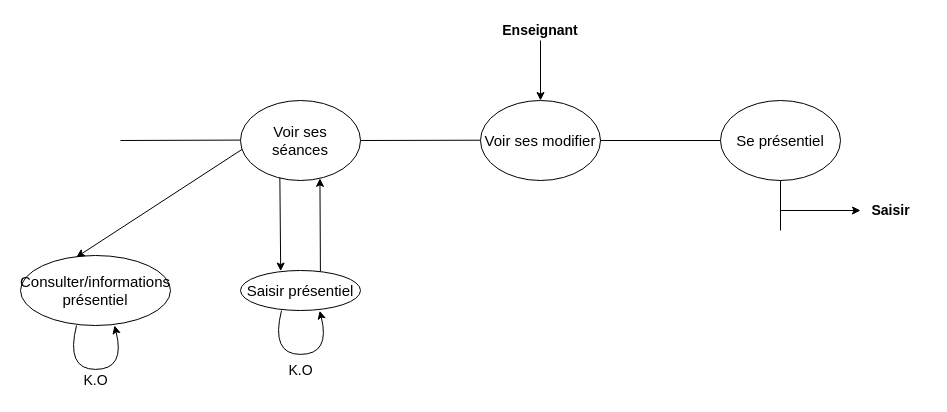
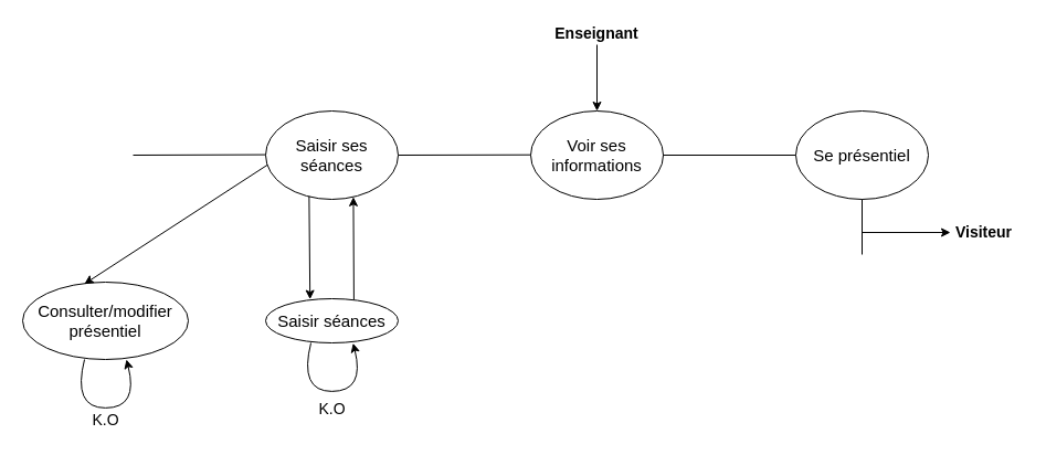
  <mxCell id="0" />
  <mxCell id="1" parent="0" />
  <mxCell id="2" value="" style="endArrow=none;html=1;exitX=1;exitY=0.5;exitDx=0;exitDy=0;" edge="1" parent="1"><mxGeometry width="50" height="50" relative="1" as="geometry"><mxPoint x="600" y="140" as="sourcePoint" /><mxPoint x="720" y="140" as="targetPoint" /></mxGeometry></mxCell>
- <mxCell id="3" value="&lt;font style=&quot;font-size: 15px&quot;&gt;Voir ses modifier&lt;/font&gt;" style="ellipse;whiteSpace=wrap;html=1;" vertex="1" parent="1"><mxGeometry x="480" y="100" width="120" height="80" as="geometry" /></mxCell>
+ <mxCell id="3" value="&lt;font style=&quot;font-size: 15px&quot;&gt;Voir ses informations&lt;/font&gt;" style="ellipse;whiteSpace=wrap;html=1;" vertex="1" parent="1"><mxGeometry x="480" y="100" width="120" height="80" as="geometry" /></mxCell>
  <mxCell id="4" value="" style="endArrow=classic;html=1;entryX=0.5;entryY=0;entryDx=0;entryDy=0;" edge="1" parent="1" target="3"><mxGeometry width="50" height="50" relative="1" as="geometry"><mxPoint x="540" y="40" as="sourcePoint" /><mxPoint x="570" y="0" as="targetPoint" /></mxGeometry></mxCell>
  <mxCell id="5" value="&lt;b&gt;&lt;font style=&quot;font-size: 14px&quot;&gt;Enseignant&lt;/font&gt;&lt;/b&gt;" style="text;html=1;strokeColor=none;fillColor=none;align=center;verticalAlign=middle;whiteSpace=wrap;rounded=0;" vertex="1" parent="1"><mxGeometry x="520" y="20" width="40" height="20" as="geometry" /></mxCell>
  <mxCell id="6" value="" style="endArrow=none;html=1;exitX=1;exitY=0.5;exitDx=0;exitDy=0;" edge="1" parent="1" source="3"><mxGeometry width="50" height="50" relative="1" as="geometry"><mxPoint x="630" y="180" as="sourcePoint" /><mxPoint x="720" y="140" as="targetPoint" /></mxGeometry></mxCell>
  <mxCell id="7" value="" style="endArrow=classic;html=1;" edge="1" parent="1"><mxGeometry width="50" height="50" relative="1" as="geometry"><mxPoint x="780" y="210" as="sourcePoint" /><mxPoint x="860" y="210" as="targetPoint" /></mxGeometry></mxCell>
  <mxCell id="8" value="&lt;font style=&quot;font-size: 15px&quot;&gt;Se présentiel&lt;/font&gt;" style="ellipse;whiteSpace=wrap;html=1;" vertex="1" parent="1"><mxGeometry x="720" y="100" width="120" height="80" as="geometry" /></mxCell>
  <mxCell id="9" value="" style="endArrow=none;html=1;entryX=0.5;entryY=1;entryDx=0;entryDy=0;" edge="1" parent="1" target="8"><mxGeometry width="50" height="50" relative="1" as="geometry"><mxPoint x="780" y="230" as="sourcePoint" /><mxPoint x="780" y="250" as="targetPoint" /></mxGeometry></mxCell>
- <mxCell id="10" value="&lt;b&gt;&lt;font style=&quot;font-size: 14px&quot;&gt;Saisir&lt;/font&gt;&lt;/b&gt;" style="text;html=1;align=center;verticalAlign=middle;resizable=0;points=[];autosize=1;" vertex="1" parent="1"><mxGeometry x="855" y="200" width="70" height="20" as="geometry" /></mxCell>
+ <mxCell id="10" value="&lt;b&gt;&lt;font style=&quot;font-size: 14px&quot;&gt;Visiteur&lt;/font&gt;&lt;/b&gt;" style="text;html=1;align=center;verticalAlign=middle;resizable=0;points=[];autosize=1;" vertex="1" parent="1"><mxGeometry x="855" y="200" width="70" height="20" as="geometry" /></mxCell>
  <mxCell id="11" value="" style="endArrow=none;html=1;" edge="1" parent="1" source="12"><mxGeometry width="50" height="50" relative="1" as="geometry"><mxPoint x="30" y="140" as="sourcePoint" /><mxPoint x="480" y="139.71" as="targetPoint" /></mxGeometry></mxCell>
- <mxCell id="12" value="&lt;font style=&quot;font-size: 15px&quot;&gt;Voir ses&lt;br&gt;séances&lt;br&gt;&lt;/font&gt;" style="ellipse;whiteSpace=wrap;html=1;" vertex="1" parent="1"><mxGeometry x="240" y="100" width="120" height="80" as="geometry" /></mxCell>
- <mxCell id="13" value="&lt;font style=&quot;font-size: 15px&quot;&gt;Saisir présentiel&lt;/font&gt;" style="ellipse;whiteSpace=wrap;html=1;" vertex="1" parent="1"><mxGeometry x="240" y="270" width="120" height="40" as="geometry" /></mxCell>
+ <mxCell id="12" value="&lt;font style=&quot;font-size: 15px&quot;&gt;Saisir ses&lt;br&gt;séances&lt;br&gt;&lt;/font&gt;" style="ellipse;whiteSpace=wrap;html=1;" vertex="1" parent="1"><mxGeometry x="240" y="100" width="120" height="80" as="geometry" /></mxCell>
+ <mxCell id="13" value="&lt;font style=&quot;font-size: 15px&quot;&gt;Saisir séances&lt;/font&gt;" style="ellipse;whiteSpace=wrap;html=1;" vertex="1" parent="1"><mxGeometry x="240" y="270" width="120" height="40" as="geometry" /></mxCell>
  <mxCell id="14" value="&lt;font style=&quot;font-size: 14px&quot;&gt;K.O&lt;/font&gt;" style="text;html=1;align=center;verticalAlign=middle;resizable=0;points=[];autosize=1;" vertex="1" parent="1"><mxGeometry x="280" y="360" width="40" height="20" as="geometry" /></mxCell>
- <mxCell id="15" value="&lt;font style=&quot;font-size: 15px&quot;&gt;Consulter/informations&lt;br&gt;présentiel&lt;br&gt;&lt;/font&gt;" style="ellipse;whiteSpace=wrap;html=1;" vertex="1" parent="1"><mxGeometry x="20" y="255" width="150" height="70" as="geometry" /></mxCell>
+ <mxCell id="15" value="&lt;font style=&quot;font-size: 15px&quot;&gt;Consulter/modifier&lt;br&gt;présentiel&lt;br&gt;&lt;/font&gt;" style="ellipse;whiteSpace=wrap;html=1;" vertex="1" parent="1"><mxGeometry x="20" y="255" width="150" height="70" as="geometry" /></mxCell>
  <mxCell id="16" value="&lt;font style=&quot;font-size: 14px&quot;&gt;K.O&lt;/font&gt;" style="text;html=1;align=center;verticalAlign=middle;resizable=0;points=[];autosize=1;" vertex="1" parent="1"><mxGeometry x="75" y="370" width="40" height="20" as="geometry" /></mxCell>
  <mxCell id="17" value="" style="curved=1;endArrow=classic;html=1;" edge="1" parent="1"><mxGeometry width="50" height="50" relative="1" as="geometry"><mxPoint x="76" y="325" as="sourcePoint" /><mxPoint x="114" y="325" as="targetPoint" /><Array as="points"><mxPoint x="65" y="368.88" /><mxPoint x="125" y="368.88" /></Array></mxGeometry></mxCell>
  <mxCell id="18" value="" style="endArrow=none;html=1;" edge="1" parent="1"><mxGeometry width="50" height="50" relative="1" as="geometry"><mxPoint x="120" y="140" as="sourcePoint" /><mxPoint x="240" y="139.58" as="targetPoint" /></mxGeometry></mxCell>
  <mxCell id="19" value="" style="curved=1;endArrow=classic;html=1;entryX=0.66;entryY=0.981;entryDx=0;entryDy=0;entryPerimeter=0;" edge="1" parent="1"><mxGeometry width="50" height="50" relative="1" as="geometry"><mxPoint x="281" y="310" as="sourcePoint" /><mxPoint x="319.2" y="310.24" as="targetPoint" /><Array as="points"><mxPoint x="270" y="353.88" /><mxPoint x="330" y="353.88" /></Array></mxGeometry></mxCell>
  <mxCell id="20" value="" style="endArrow=classic;html=1;entryX=0.662;entryY=0.973;entryDx=0;entryDy=0;entryPerimeter=0;exitX=0.666;exitY=0.022;exitDx=0;exitDy=0;exitPerimeter=0;" edge="1" parent="1" source="13" target="12"><mxGeometry width="50" height="50" relative="1" as="geometry"><mxPoint x="320" y="270" as="sourcePoint" /><mxPoint x="320" y="190" as="targetPoint" /></mxGeometry></mxCell>
  <mxCell id="21" value="" style="endArrow=classic;html=1;entryX=0.335;entryY=0.014;entryDx=0;entryDy=0;entryPerimeter=0;exitX=0.328;exitY=0.965;exitDx=0;exitDy=0;exitPerimeter=0;" edge="1" parent="1" source="12" target="13"><mxGeometry width="50" height="50" relative="1" as="geometry"><mxPoint x="250.48" y="273.04" as="sourcePoint" /><mxPoint x="250" y="180" as="targetPoint" /></mxGeometry></mxCell>
  <mxCell id="22" value="" style="endArrow=classic;html=1;entryX=0.335;entryY=0.014;entryDx=0;entryDy=0;entryPerimeter=0;exitX=0.014;exitY=0.61;exitDx=0;exitDy=0;exitPerimeter=0;" edge="1" parent="1" source="12"><mxGeometry width="50" height="50" relative="1" as="geometry"><mxPoint x="75" y="163.32" as="sourcePoint" /><mxPoint x="75.84" y="256.68" as="targetPoint" /></mxGeometry></mxCell>
